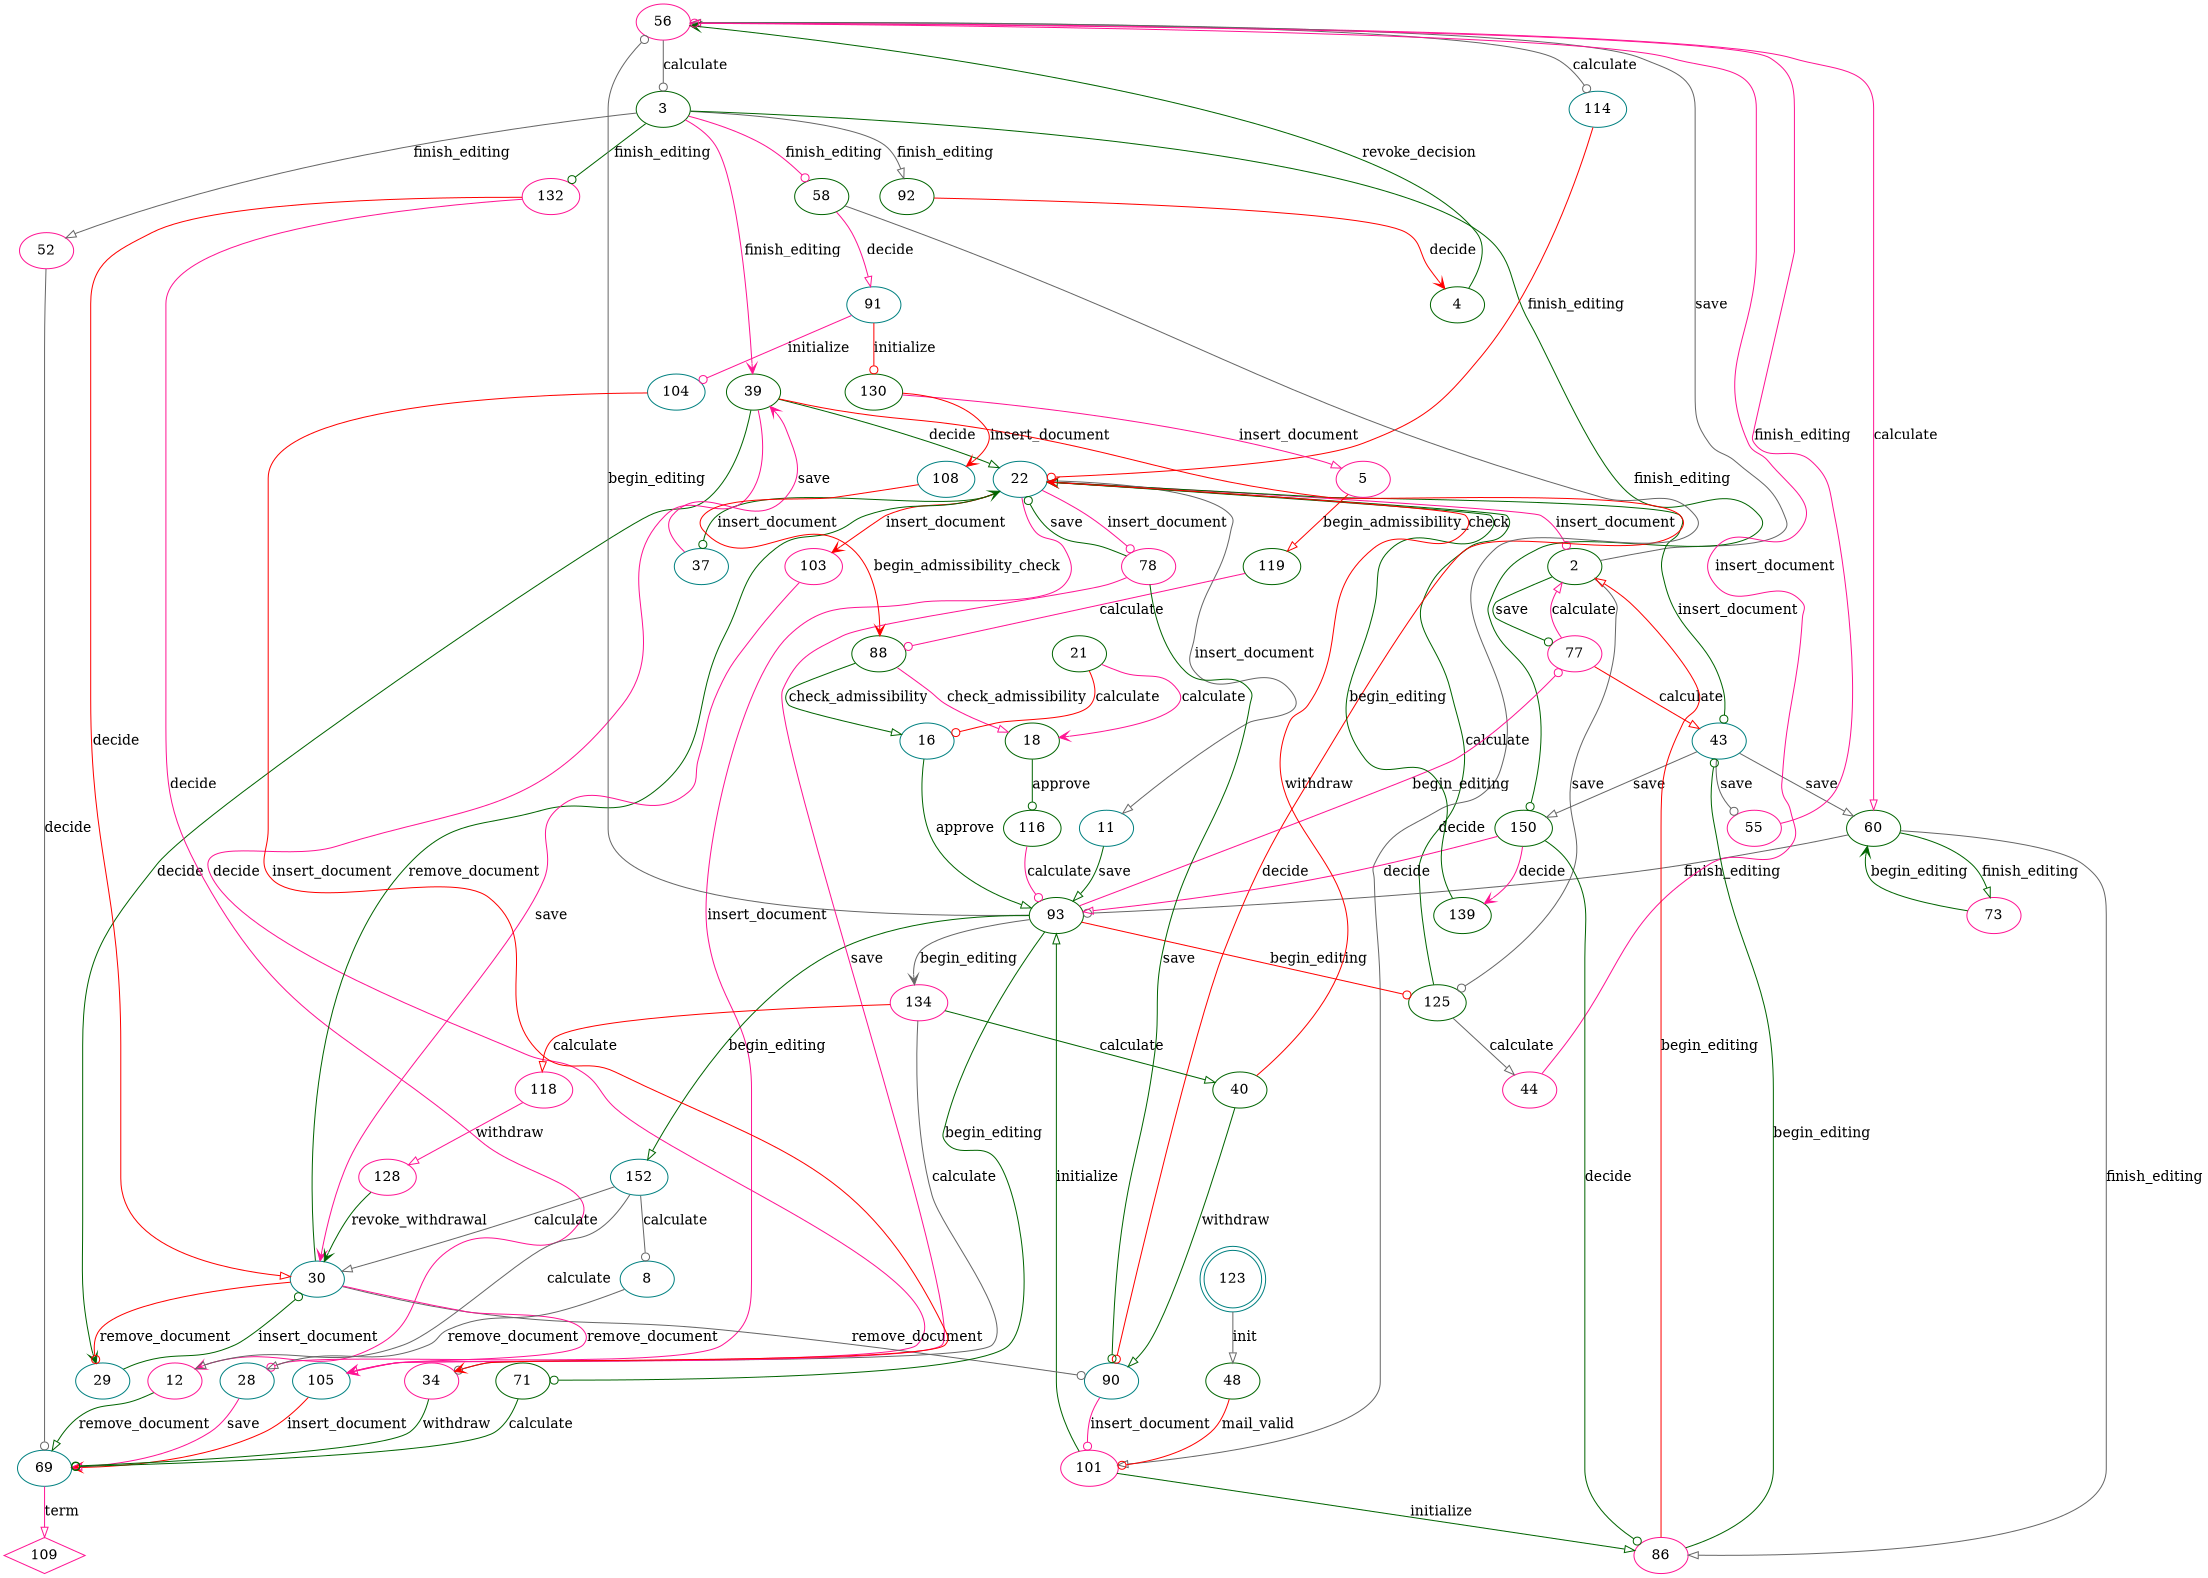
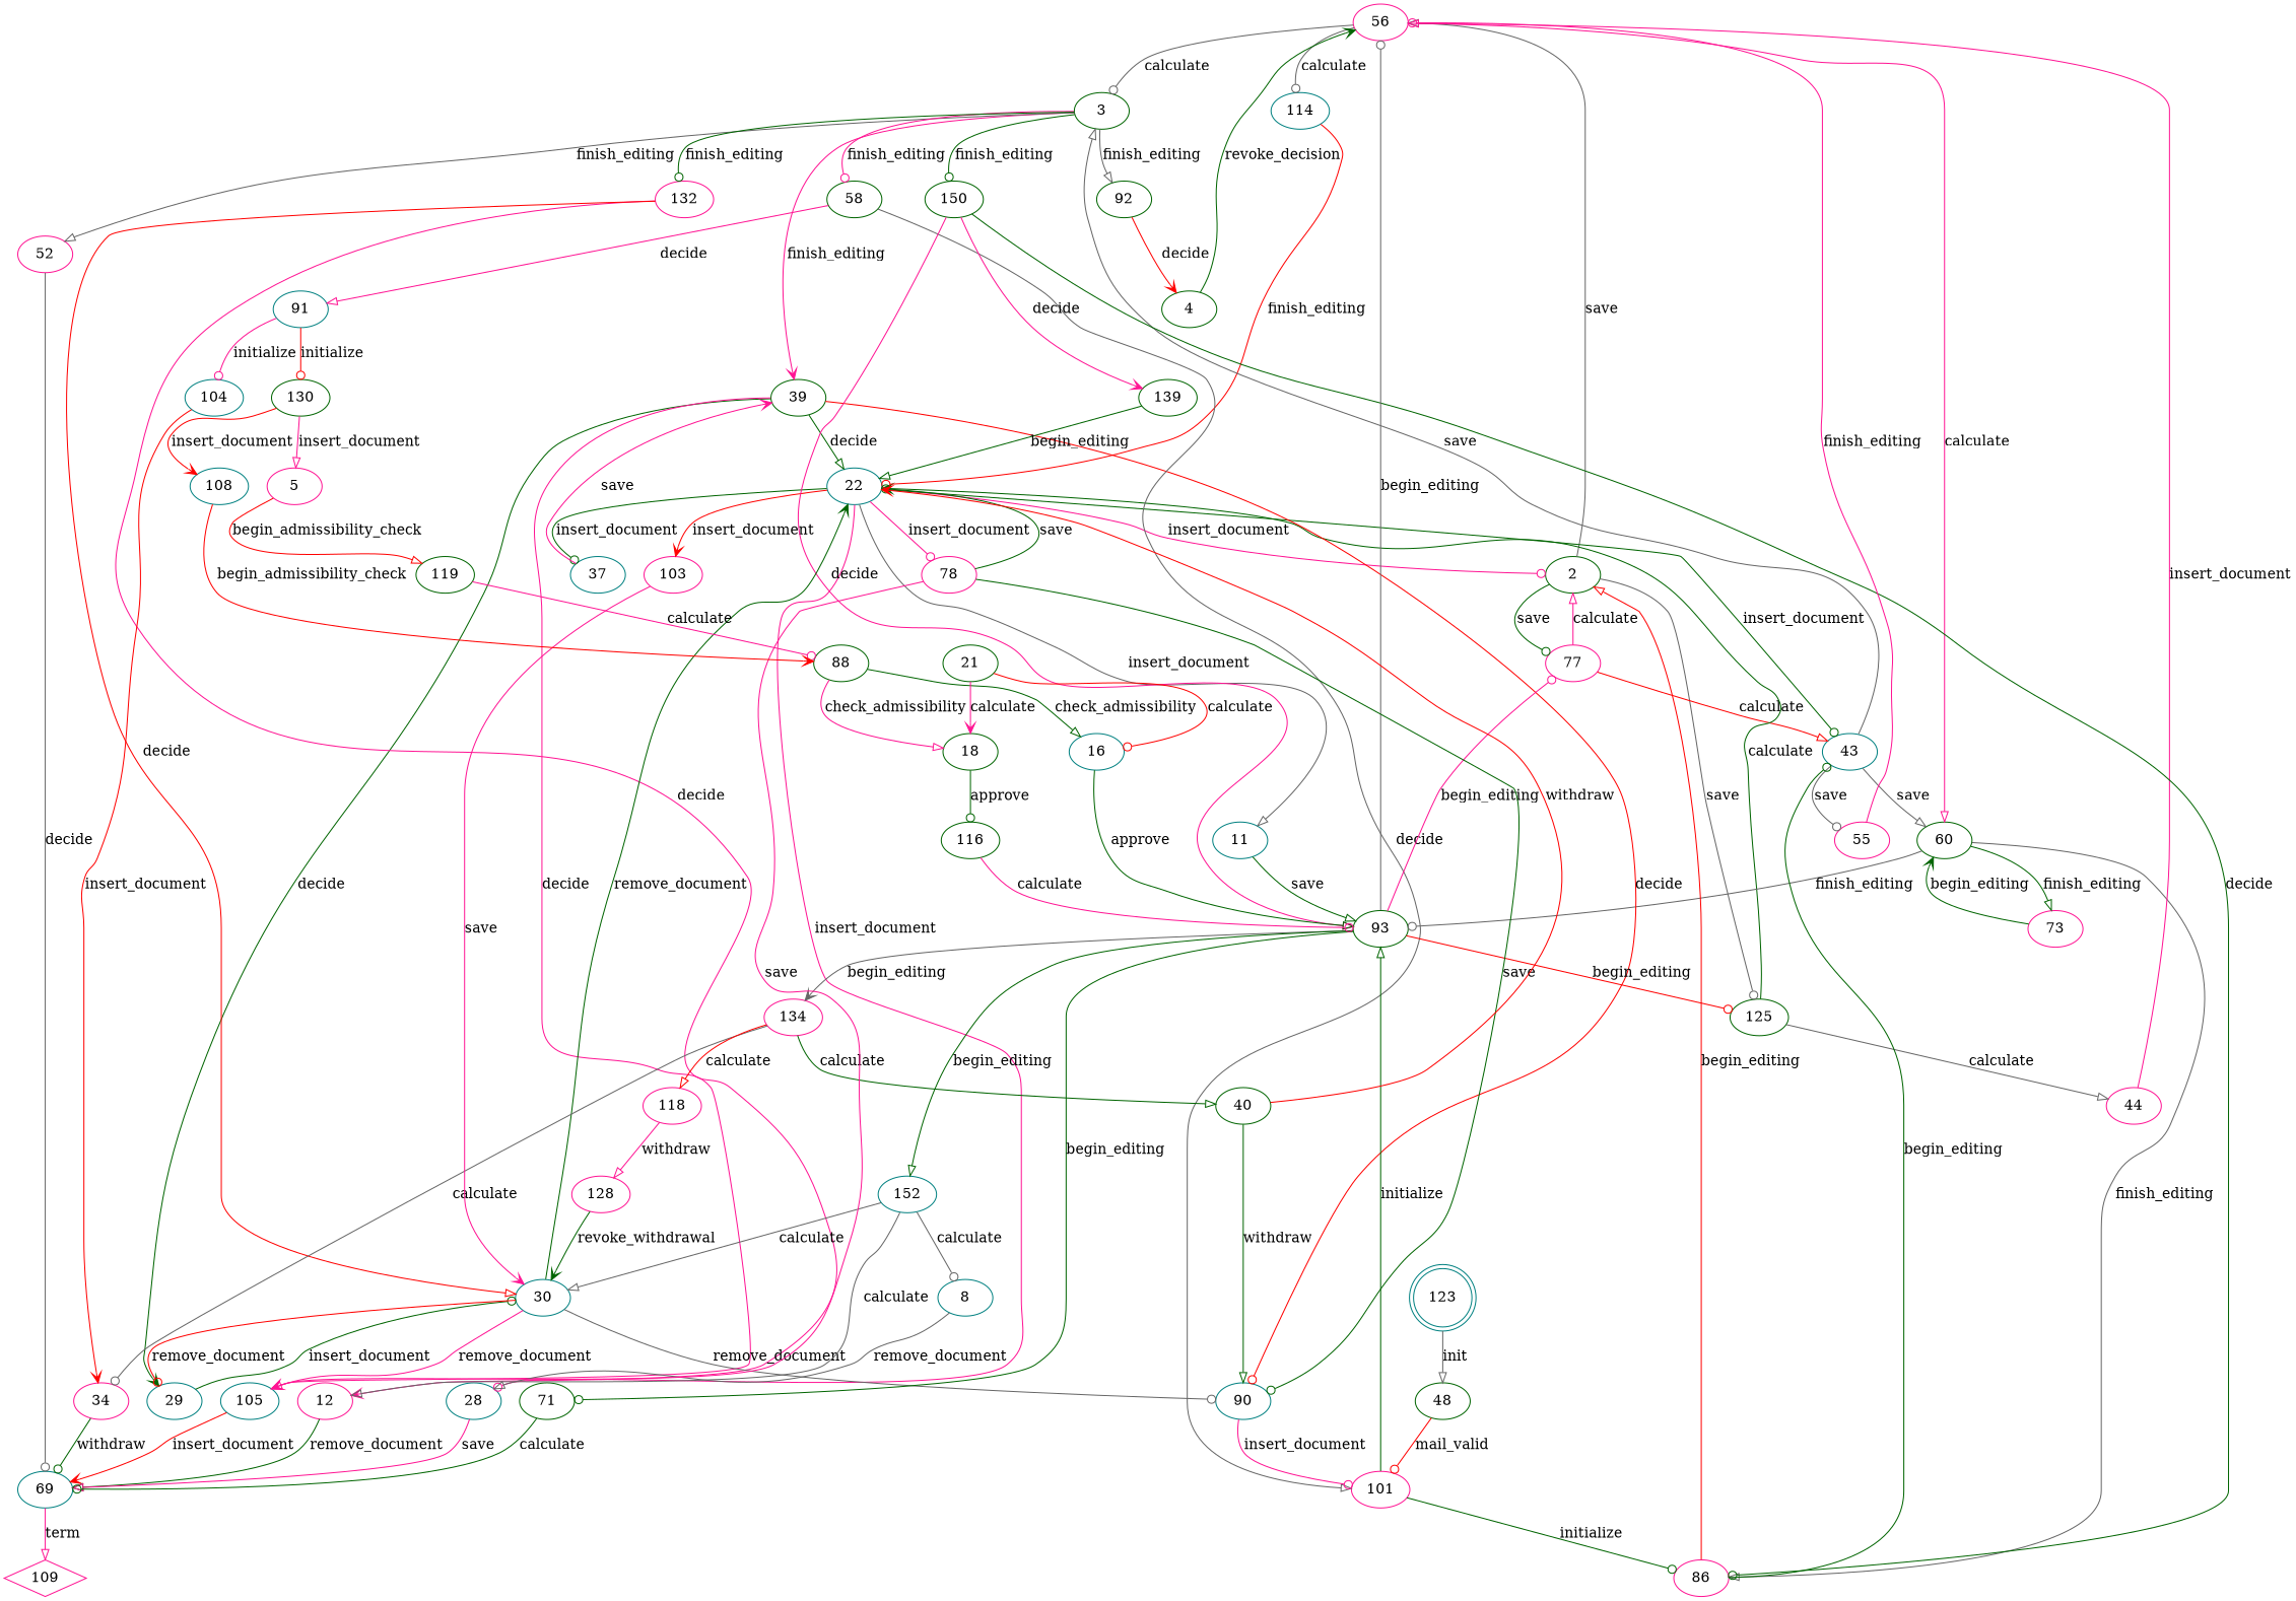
  strict digraph {
    node [color=darkgreen]
    edge [arrowhead=odot color=darkgreen weight=58]
    56 [color=deeppink]
    2
    77 [color=deeppink]
    125
    3
    60
    114 [color=teal]
    43 [color=teal]
    22 [color=teal]
    44 [color=deeppink]
    39
    52 [color=deeppink]
    58
    92
    132 [color=deeppink]
    150
    29 [color=teal]
    90 [color=teal]
    105 [color=teal]
    69 [color=teal]
    101 [color=deeppink]
    91 [color=teal]
    4
    12 [color=deeppink]
    30 [color=teal]
    93
    86 [color=deeppink]
    139
    5 [color=deeppink]
    119
    88
    8 [color=teal]
    28 [color=teal]
    11 [color=teal]
    71
    134 [color=deeppink]
    152 [color=teal]
    109 [color=deeppink shape=diamond]
    16 [color=teal]
    18
    116
    21
    37 [color=teal]
    78 [color=deeppink]
    103 [color=deeppink]
    55 [color=deeppink]
    34 [color=deeppink]
    40
    73 [color=deeppink]
    48
    104 [color=teal]
    130
    108 [color=teal]
    118 [color=deeppink]
    128 [color=deeppink]
    123 [color=teal shape=doublecircle]
    56 -> 3 [color=gray40 label=calculate weight=17794]
    56 -> 60 [arrowhead=onormal color=deeppink label=calculate weight=42964]
    56 -> 114 [color=gray40 label=calculate]
    2 -> 56 [arrowhead=onormal color=gray40 label=save weight=3281]
    2 -> 77 [label=save weight=680]
    2 -> 125 [color=gray40 label=save weight=55]
    77 -> 2 [arrowhead=onormal color=deeppink label=calculate weight=3417]
    77 -> 43 [arrowhead=onormal color=red label=calculate weight=126]
    125 -> 22 [arrowhead=vee label=calculate weight=137]
    125 -> 44 [arrowhead=onormal color=gray40 label=calculate weight=50]
    3 -> 39 [arrowhead=vee color=deeppink label=finish_editing weight=4606]
    3 -> 52 [arrowhead=onormal color=gray40 label=finish_editing weight=11797]
    3 -> 58 [color=deeppink label=finish_editing weight=523]
    3 -> 92 [arrowhead=onormal color=gray40 label=finish_editing weight=299]
    3 -> 132 [label=finish_editing weight=85]
    3 -> 150 [label=finish_editing weight=573]
    60 -> 93 [color=gray40 label=finish_editing weight=42772]
    60 -> 86 [arrowhead=onormal color=gray40 label=finish_editing weight=211]
    60 -> 73 [arrowhead=onormal label=finish_editing weight=39]
    114 -> 22 [color=red label=finish_editing weight=43]
-   43 -> 150 [arrowhead=onormal color=gray40 label=save weight=19]
+   43 -> 3 [arrowhead=onormal color=gray40 label=save weight=19]
    43 -> 60 [arrowhead=onormal color=gray40 label=save weight=45]
    43 -> 55 [color=gray40 label=save weight=177]
    22 -> 2 [color=deeppink label=insert_document weight=101]
    22 -> 43 [label=insert_document weight=49]
    22 -> 28 [color=deeppink label=insert_document weight=1887]
    22 -> 11 [arrowhead=onormal color=gray40 label=insert_document weight=30]
    22 -> 37 [label=insert_document weight=24]
    22 -> 78 [color=deeppink label=insert_document weight=525]
    22 -> 103 [arrowhead=vee color=red label=insert_document weight=88]
    44 -> 56 [arrowhead=onormal color=deeppink label=insert_document weight=57]
    39 -> 22 [arrowhead=onormal label=decide weight=1412]
    39 -> 29 [arrowhead=vee label=decide weight=147]
    39 -> 90 [color=red label=decide weight=2334]
    39 -> 105 [arrowhead=onormal color=deeppink label=decide weight=700]
    52 -> 69 [color=gray40 label=decide weight=11797]
    58 -> 101 [arrowhead=onormal color=gray40 label=decide weight=79]
    58 -> 91 [arrowhead=onormal color=deeppink label=decide weight=444]
    92 -> 4 [arrowhead=vee color=red label=decide weight=221]
    132 -> 12 [arrowhead=vee color=deeppink label=decide weight=41]
    132 -> 30 [arrowhead=onormal color=red label=decide weight=22]
    150 -> 93 [arrowhead=onormal color=deeppink label=decide weight=289]
    150 -> 86 [label=decide weight=240]
    150 -> 139 [arrowhead=vee color=deeppink label=decide weight=22]
    29 -> 30 [label=insert_document weight=262]
    90 -> 101 [color=deeppink label=insert_document weight=3066]
    105 -> 69 [arrowhead=vee color=red label=insert_document weight=797]
    69 -> 109 [arrowhead=onormal color=deeppink label=term weight=15260]
    101 -> 93 [arrowhead=onormal label=initialize weight=18312]
-   101 -> 86 [arrowhead=onormal label=initialize]
+   101 -> 86 [label=initialize]
    91 -> 104 [color=deeppink label=initialize weight=47]
    91 -> 130 [color=red label=initialize weight=457]
    4 -> 56 [arrowhead=vee label=revoke_decision weight=221]
    12 -> 69 [arrowhead=onormal label=remove_document weight=554]
    30 -> 22 [arrowhead=vee label=remove_document weight=911]
    30 -> 29 [color=red label=remove_document weight=97]
    30 -> 90 [color=gray40 label=remove_document weight=302]
    30 -> 105 [arrowhead=vee color=deeppink label=remove_document weight=30]
    93 -> 56 [color=gray40 label=begin_editing weight=57141]
    93 -> 77 [color=deeppink label=begin_editing weight=2829]
    93 -> 125 [color=red label=begin_editing weight=133]
    93 -> 71 [label=begin_editing weight=44]
    93 -> 134 [arrowhead=vee color=gray40 label=begin_editing weight=189]
    93 -> 152 [arrowhead=onormal label=begin_editing weight=1413]
    86 -> 2 [arrowhead=onormal color=red label=begin_editing weight=459]
    86 -> 43 [label=begin_editing]
    139 -> 22 [arrowhead=onormal label=begin_editing weight=32]
    5 -> 119 [arrowhead=onormal color=red label=begin_admissibility_check weight=178]
    119 -> 88 [color=deeppink label=calculate weight=96]
    88 -> 16 [arrowhead=onormal label=check_admissibility weight=132]
    88 -> 18 [arrowhead=onormal color=deeppink label=check_admissibility weight=55]
    8 -> 28 [arrowhead=onormal color=gray40 label=remove_document weight=25]
    28 -> 69 [arrowhead=onormal color=deeppink label=save weight=1915]
    11 -> 93 [arrowhead=onormal label=save weight=33]
    71 -> 69 [label=calculate weight=67]
    134 -> 34 [color=gray40 label=calculate weight=68]
    134 -> 40 [arrowhead=onormal label=calculate weight=86]
    134 -> 118 [arrowhead=onormal color=red label=calculate weight=39]
    152 -> 12 [arrowhead=onormal color=gray40 label=calculate weight=469]
    152 -> 30 [arrowhead=onormal color=gray40 label=calculate weight=930]
    152 -> 8 [color=gray40 label=calculate weight=27]
    16 -> 93 [arrowhead=onormal label=approve weight=199]
    18 -> 116 [label=approve weight=135]
    116 -> 93 [color=deeppink label=calculate weight=104]
    21 -> 16 [color=red label=calculate weight=71]
    21 -> 18 [arrowhead=vee color=deeppink label=calculate weight=78]
    37 -> 39 [arrowhead=vee color=deeppink label=save weight=22]
    78 -> 22 [label=save weight=70]
    78 -> 90 [label=save weight=417]
    78 -> 105 [arrowhead=vee color=deeppink label=save weight=31]
    103 -> 30 [arrowhead=vee color=deeppink label=save weight=55]
    55 -> 56 [color=deeppink label=finish_editing weight=231]
    34 -> 69 [label=withdraw weight=108]
    40 -> 22 [arrowhead=vee color=red label=withdraw weight=69]
    40 -> 90 [arrowhead=onormal label=withdraw weight=49]
    73 -> 60 [arrowhead=vee label=begin_editing weight=25]
    48 -> 101 [color=red label=mail_valid weight=15255]
    104 -> 34 [arrowhead=vee color=red label=insert_document weight=26]
    130 -> 5 [arrowhead=onormal color=deeppink label=insert_document weight=128]
    130 -> 108 [arrowhead=vee color=red label=insert_document weight=326]
    108 -> 88 [arrowhead=vee color=red label=begin_admissibility_check weight=78]
    118 -> 128 [arrowhead=onormal color=deeppink label=withdraw weight=34]
    128 -> 30 [arrowhead=vee label=revoke_withdrawal weight=51]
    123 -> 48 [arrowhead=onormal color=gray40 label=init weight=15259]
  }
